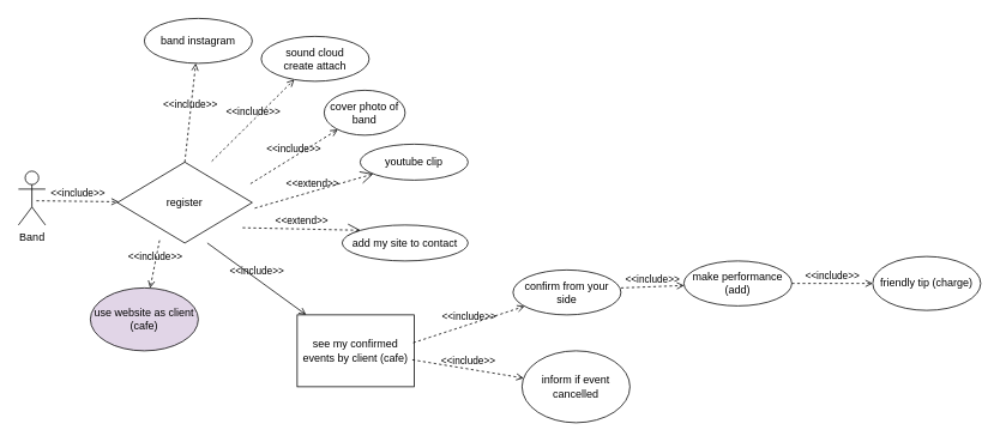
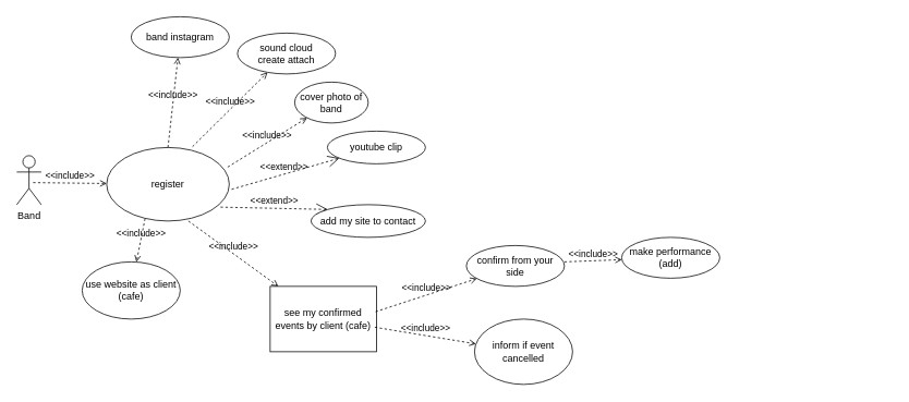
  <mxCell id="0" />
  <mxCell id="1" parent="0" />
  <mxCell id="2" value="Band" style="shape=umlActor;verticalLabelPosition=bottom;verticalAlign=top;html=1;outlineConnect=0;" vertex="1" parent="1"><mxGeometry x="20" y="190" width="30" height="60" as="geometry" /></mxCell>
  <mxCell id="3" value="&amp;lt;&amp;lt;include&amp;gt;&amp;gt;" style="edgeStyle=none;html=1;endArrow=open;verticalAlign=bottom;dashed=1;labelBackgroundColor=none;" edge="1" parent="1" target="4"><mxGeometry width="160" relative="1" as="geometry"><mxPoint x="40" y="223" as="sourcePoint" /><mxPoint x="80" y="220" as="targetPoint" /></mxGeometry></mxCell>
- <mxCell id="4" value="register" style="rhombus;whiteSpace=wrap;html=1;" vertex="1" parent="1"><mxGeometry x="130" y="180" width="150" height="90" as="geometry" /></mxCell>
+ <mxCell id="4" value="register" style="ellipse;whiteSpace=wrap;html=1;" vertex="1" parent="1"><mxGeometry x="130" y="180" width="150" height="90" as="geometry" /></mxCell>
  <mxCell id="5" value="&amp;lt;&amp;lt;include&amp;gt;&amp;gt;" style="edgeStyle=none;html=1;endArrow=open;verticalAlign=bottom;dashed=1;labelBackgroundColor=none;exitX=0.5;exitY=0;exitDx=0;exitDy=0;" edge="1" parent="1" source="4" target="6"><mxGeometry width="160" relative="1" as="geometry"><mxPoint x="290" y="280" as="sourcePoint" /><mxPoint x="210" y="130" as="targetPoint" /></mxGeometry></mxCell>
  <mxCell id="6" value="band instagram" style="ellipse;whiteSpace=wrap;html=1;" vertex="1" parent="1"><mxGeometry x="160" y="20" width="120" height="50" as="geometry" /></mxCell>
  <mxCell id="7" value="&amp;lt;&amp;lt;include&amp;gt;&amp;gt;" style="edgeStyle=none;html=1;endArrow=open;verticalAlign=bottom;dashed=1;labelBackgroundColor=none;exitX=0.7;exitY=-0.011;exitDx=0;exitDy=0;exitPerimeter=0;" edge="1" parent="1" source="4" target="8"><mxGeometry width="160" relative="1" as="geometry"><mxPoint x="290" y="280" as="sourcePoint" /><mxPoint x="340" y="180" as="targetPoint" /></mxGeometry></mxCell>
  <mxCell id="8" value="sound cloud &lt;br&gt;create attach" style="ellipse;whiteSpace=wrap;html=1;" vertex="1" parent="1"><mxGeometry x="290" y="40" width="120" height="50" as="geometry" /></mxCell>
  <mxCell id="9" value="&amp;lt;&amp;lt;include&amp;gt;&amp;gt;" style="edgeStyle=none;html=1;endArrow=open;verticalAlign=bottom;dashed=1;labelBackgroundColor=none;exitX=0.987;exitY=0.267;exitDx=0;exitDy=0;exitPerimeter=0;" edge="1" parent="1" source="4" target="10"><mxGeometry width="160" relative="1" as="geometry"><mxPoint x="290" y="270" as="sourcePoint" /><mxPoint x="450" y="270" as="targetPoint" /></mxGeometry></mxCell>
  <mxCell id="10" value="cover photo of band" style="ellipse;whiteSpace=wrap;html=1;" vertex="1" parent="1"><mxGeometry x="360" y="100" width="90" height="50" as="geometry" /></mxCell>
  <mxCell id="11" value="&amp;lt;&amp;lt;extend&amp;gt;&amp;gt;" style="edgeStyle=none;html=1;startArrow=open;endArrow=none;startSize=12;verticalAlign=bottom;dashed=1;labelBackgroundColor=none;entryX=1;entryY=0.578;entryDx=0;entryDy=0;entryPerimeter=0;" edge="1" parent="1" source="12" target="4"><mxGeometry width="160" relative="1" as="geometry"><mxPoint x="300" y="290" as="sourcePoint" /><mxPoint x="450" y="270" as="targetPoint" /></mxGeometry></mxCell>
  <mxCell id="12" value="youtube clip" style="ellipse;whiteSpace=wrap;html=1;" vertex="1" parent="1"><mxGeometry x="400" y="160" width="120" height="40" as="geometry" /></mxCell>
  <mxCell id="13" value="&amp;lt;&amp;lt;extend&amp;gt;&amp;gt;" style="edgeStyle=none;html=1;startArrow=open;endArrow=none;startSize=12;verticalAlign=bottom;dashed=1;labelBackgroundColor=none;entryX=0.92;entryY=0.811;entryDx=0;entryDy=0;entryPerimeter=0;exitX=0;exitY=0;exitDx=0;exitDy=0;" edge="1" parent="1" source="14" target="4"><mxGeometry width="160" relative="1" as="geometry"><mxPoint x="280" y="330" as="sourcePoint" /><mxPoint x="450" y="270" as="targetPoint" /></mxGeometry></mxCell>
  <mxCell id="14" value="add my site to contact" style="ellipse;whiteSpace=wrap;html=1;" vertex="1" parent="1"><mxGeometry x="380" y="250" width="140" height="40" as="geometry" /></mxCell>
  <mxCell id="15" value="&amp;lt;&amp;lt;include&amp;gt;&amp;gt;" style="edgeStyle=none;html=1;endArrow=open;verticalAlign=bottom;dashed=1;labelBackgroundColor=none;exitX=0.313;exitY=0.967;exitDx=0;exitDy=0;exitPerimeter=0;" edge="1" parent="1" source="4" target="16"><mxGeometry width="160" relative="1" as="geometry"><mxPoint x="160" y="410" as="sourcePoint" /><mxPoint x="160" y="360" as="targetPoint" /></mxGeometry></mxCell>
- <mxCell id="16" value="use website as client (cafe)" style="ellipse;whiteSpace=wrap;html=1;fillColor=#e1d5e7;" vertex="1" parent="1"><mxGeometry x="100" y="320" width="120" height="70" as="geometry" /></mxCell>
- <mxCell id="17" value="&amp;lt;&amp;lt;include&amp;gt;&amp;gt;" style="edgeStyle=none;html=1;endArrow=open;verticalAlign=bottom;dashed=0;labelBackgroundColor=none;exitX=0.667;exitY=1;exitDx=0;exitDy=0;exitPerimeter=0;" edge="1" parent="1" source="4" target="18"><mxGeometry width="160" relative="1" as="geometry"><mxPoint x="290" y="260" as="sourcePoint" /><mxPoint x="430" y="420" as="targetPoint" /></mxGeometry></mxCell>
+ <mxCell id="16" value="use website as client (cafe)" style="ellipse;whiteSpace=wrap;html=1;" vertex="1" parent="1"><mxGeometry x="100" y="320" width="120" height="70" as="geometry" /></mxCell>
+ <mxCell id="17" value="&amp;lt;&amp;lt;include&amp;gt;&amp;gt;" style="edgeStyle=none;html=1;endArrow=open;verticalAlign=bottom;dashed=1;labelBackgroundColor=none;exitX=0.667;exitY=1;exitDx=0;exitDy=0;exitPerimeter=0;" edge="1" parent="1" source="4" target="18"><mxGeometry width="160" relative="1" as="geometry"><mxPoint x="290" y="260" as="sourcePoint" /><mxPoint x="430" y="420" as="targetPoint" /></mxGeometry></mxCell>
  <mxCell id="18" value="see my confirmed events by client (cafe)" style="whiteSpace=wrap;html=1;rounded=0;" vertex="1" parent="1"><mxGeometry x="330" y="350" width="130" height="80" as="geometry" /></mxCell>
  <mxCell id="19" value="&amp;lt;&amp;lt;include&amp;gt;&amp;gt;" style="edgeStyle=none;html=1;endArrow=open;verticalAlign=bottom;dashed=1;labelBackgroundColor=none;exitX=0.992;exitY=0.388;exitDx=0;exitDy=0;exitPerimeter=0;" edge="1" parent="1" source="18" target="20"><mxGeometry width="160" relative="1" as="geometry"><mxPoint x="490" y="410" as="sourcePoint" /><mxPoint x="540" y="370" as="targetPoint" /></mxGeometry></mxCell>
  <mxCell id="20" value="confirm from your side" style="ellipse;whiteSpace=wrap;html=1;" vertex="1" parent="1"><mxGeometry x="570" y="300" width="120" height="50" as="geometry" /></mxCell>
  <mxCell id="21" value="&amp;lt;&amp;lt;include&amp;gt;&amp;gt;" style="edgeStyle=none;html=1;endArrow=open;verticalAlign=bottom;dashed=1;labelBackgroundColor=none;" edge="1" parent="1" target="22"><mxGeometry width="160" relative="1" as="geometry"><mxPoint x="690" y="320" as="sourcePoint" /><mxPoint x="790" y="320" as="targetPoint" /></mxGeometry></mxCell>
  <mxCell id="22" value="make performance (add)" style="ellipse;whiteSpace=wrap;html=1;" vertex="1" parent="1"><mxGeometry x="760" y="290" width="120" height="50" as="geometry" /></mxCell>
- <mxCell id="23" value="&amp;lt;&amp;lt;include&amp;gt;&amp;gt;" style="edgeStyle=none;html=1;endArrow=open;verticalAlign=bottom;dashed=1;labelBackgroundColor=none;" edge="1" parent="1" source="22" target="24"><mxGeometry width="160" relative="1" as="geometry"><mxPoint x="880" y="320" as="sourcePoint" /><mxPoint x="1040" y="320" as="targetPoint" /></mxGeometry></mxCell>
- <mxCell id="24" value="friendly tip (charge)" style="ellipse;whiteSpace=wrap;html=1;" vertex="1" parent="1"><mxGeometry x="970" y="285" width="120" height="60" as="geometry" /></mxCell>
  <mxCell id="25" value="&amp;lt;&amp;lt;include&amp;gt;&amp;gt;" style="edgeStyle=none;html=1;endArrow=open;verticalAlign=bottom;dashed=1;labelBackgroundColor=none;exitX=0.985;exitY=0.625;exitDx=0;exitDy=0;exitPerimeter=0;" edge="1" parent="1" source="18" target="26"><mxGeometry width="160" relative="1" as="geometry"><mxPoint x="290" y="240" as="sourcePoint" /><mxPoint x="640" y="440" as="targetPoint" /></mxGeometry></mxCell>
  <mxCell id="26" value="inform if event cancelled" style="ellipse;whiteSpace=wrap;html=1;" vertex="1" parent="1"><mxGeometry x="580" y="390" width="120" height="80" as="geometry" /></mxCell>
